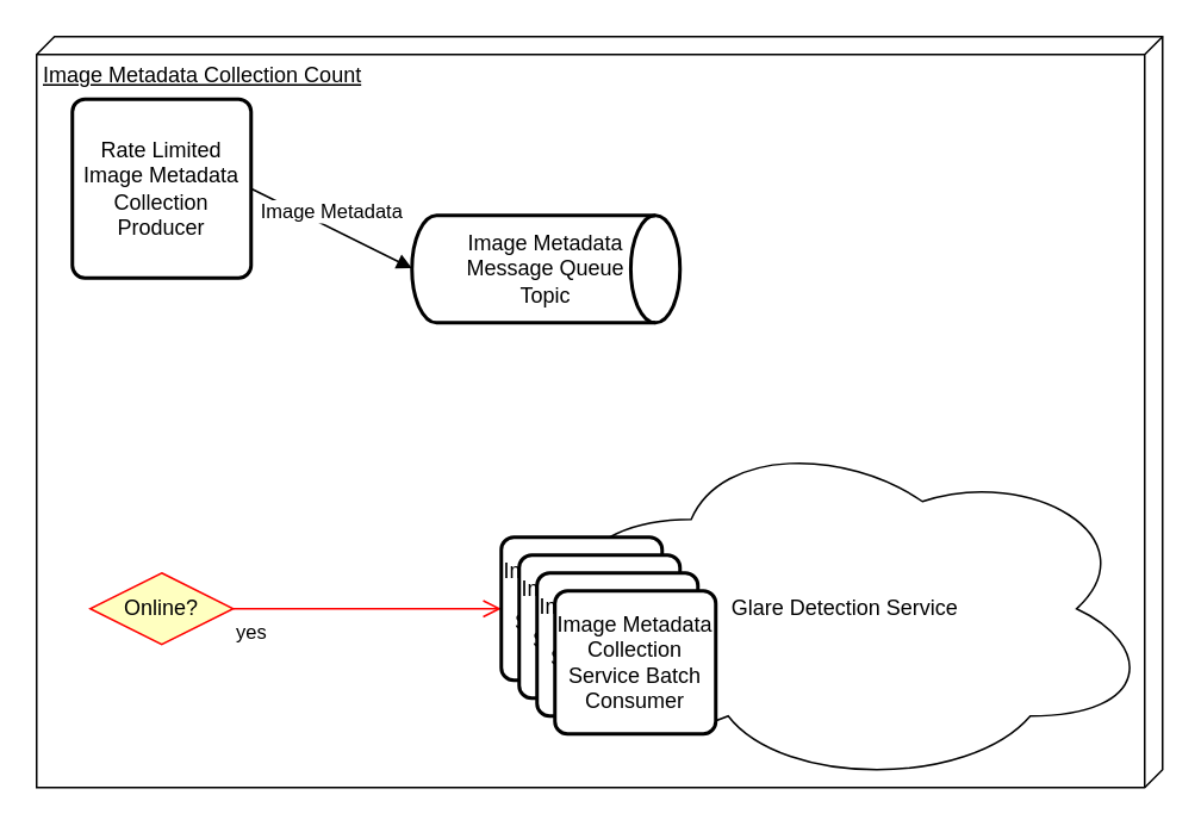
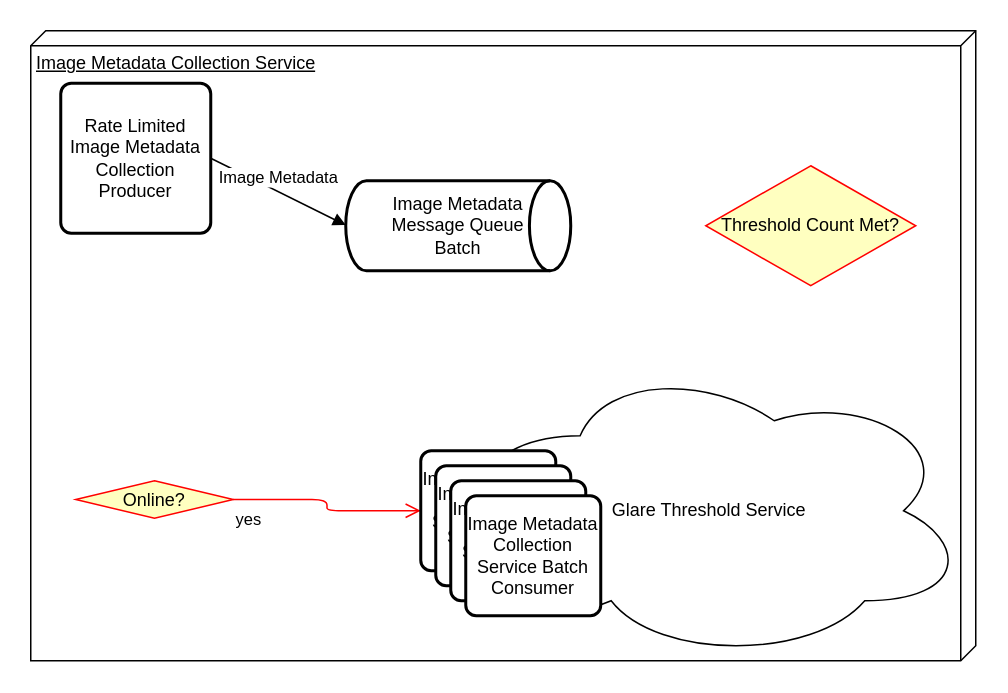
  <mxCell id="0" />
  <mxCell id="1" parent="0" />
- <mxCell id="2" value="Image Metadata Collection Count" style="verticalAlign=top;align=left;spacingTop=8;spacingLeft=2;spacingRight=12;shape=cube;size=10;direction=south;fontStyle=4;html=1;" parent="1" vertex="1"><mxGeometry x="20" y="20" width="630" height="420" as="geometry" /></mxCell>
- <mxCell id="3" value="Image Metadata&lt;br&gt;Message Queue&lt;br&gt;Topic" style="strokeWidth=2;html=1;shape=mxgraph.flowchart.direct_data;whiteSpace=wrap;" parent="1" vertex="1"><mxGeometry x="230" y="120" width="150" height="60" as="geometry" /></mxCell>
+ <mxCell id="2" value="Image Metadata Collection Service" style="verticalAlign=top;align=left;spacingTop=8;spacingLeft=2;spacingRight=12;shape=cube;size=10;direction=south;fontStyle=4;html=1;" parent="1" vertex="1"><mxGeometry x="20" y="20" width="630" height="420" as="geometry" /></mxCell>
+ <mxCell id="3" value="Image Metadata&lt;br&gt;Message Queue&lt;br&gt;Batch" style="strokeWidth=2;html=1;shape=mxgraph.flowchart.direct_data;whiteSpace=wrap;" parent="1" vertex="1"><mxGeometry x="230" y="120" width="150" height="60" as="geometry" /></mxCell>
  <mxCell id="4" value="Rate Limited Image Metadata&lt;br&gt;Collection Producer" style="rounded=1;whiteSpace=wrap;html=1;absoluteArcSize=1;arcSize=14;strokeWidth=2;" parent="1" vertex="1"><mxGeometry x="40" y="55" width="100" height="100" as="geometry" /></mxCell>
  <mxCell id="5" value="Image Metadata" style="html=1;verticalAlign=bottom;endArrow=block;exitX=1;exitY=0.5;exitDx=0;exitDy=0;" parent="1" source="4" edge="1"><mxGeometry width="80" relative="1" as="geometry"><mxPoint x="150" y="149.58" as="sourcePoint" /><mxPoint x="230" y="149.58" as="targetPoint" /></mxGeometry></mxCell>
- <mxCell id="6" value="Online?" style="rhombus;whiteSpace=wrap;html=1;fillColor=#ffffc0;strokeColor=#ff0000;" parent="1" vertex="1"><mxGeometry x="50" y="320" width="80" height="40" as="geometry" /></mxCell>
+ <mxCell id="6" value="Online?" style="rhombus;whiteSpace=wrap;html=1;fillColor=#ffffc0;strokeColor=#ff0000;" parent="1" vertex="1"><mxGeometry x="50" y="320" width="105" height="25" as="geometry" /></mxCell>
+ <mxCell id="7" value="Threshold Count Met?" style="rhombus;whiteSpace=wrap;html=1;fillColor=#ffffc0;strokeColor=#ff0000;" parent="1" vertex="1"><mxGeometry x="470" y="110" width="140" height="80" as="geometry" /></mxCell>
  <mxCell id="8" value="yes" style="edgeStyle=orthogonalEdgeStyle;html=1;align=left;verticalAlign=top;endArrow=open;endSize=8;strokeColor=#ff0000;exitX=1;exitY=0.5;exitDx=0;exitDy=0;entryX=0;entryY=0.5;entryDx=0;entryDy=0;" parent="1" source="6" edge="1" target="10"><mxGeometry x="-1" relative="1" as="geometry"><mxPoint x="250" y="340" as="targetPoint" /><mxPoint x="550" y="200" as="sourcePoint" /><Array as="points" /></mxGeometry></mxCell>
- <mxCell id="9" value="Glare Detection Service" style="ellipse;shape=cloud;whiteSpace=wrap;html=1;" parent="1" vertex="1"><mxGeometry x="300" y="240" width="345" height="200" as="geometry" /></mxCell>
+ <mxCell id="9" value="Glare Threshold Service" style="ellipse;shape=cloud;whiteSpace=wrap;html=1;" parent="1" vertex="1"><mxGeometry x="300" y="240" width="345" height="200" as="geometry" /></mxCell>
  <mxCell id="10" value="Image Metadata Collection Service Batch Consumer" style="rounded=1;whiteSpace=wrap;html=1;absoluteArcSize=1;arcSize=14;strokeWidth=2;" vertex="1" parent="1"><mxGeometry x="280" y="300" width="90" height="80" as="geometry" /></mxCell>
  <mxCell id="11" value="Image Metadata Collection Service Batch Consumer" style="rounded=1;whiteSpace=wrap;html=1;absoluteArcSize=1;arcSize=14;strokeWidth=2;" vertex="1" parent="1"><mxGeometry x="290" y="310" width="90" height="80" as="geometry" /></mxCell>
  <mxCell id="12" value="Image Metadata Collection Service Batch Consumer" style="rounded=1;whiteSpace=wrap;html=1;absoluteArcSize=1;arcSize=14;strokeWidth=2;" vertex="1" parent="1"><mxGeometry x="300" y="320" width="90" height="80" as="geometry" /></mxCell>
  <mxCell id="13" value="Image Metadata Collection Service Batch Consumer" style="rounded=1;whiteSpace=wrap;html=1;absoluteArcSize=1;arcSize=14;strokeWidth=2;" vertex="1" parent="1"><mxGeometry x="310" y="330" width="90" height="80" as="geometry" /></mxCell>
